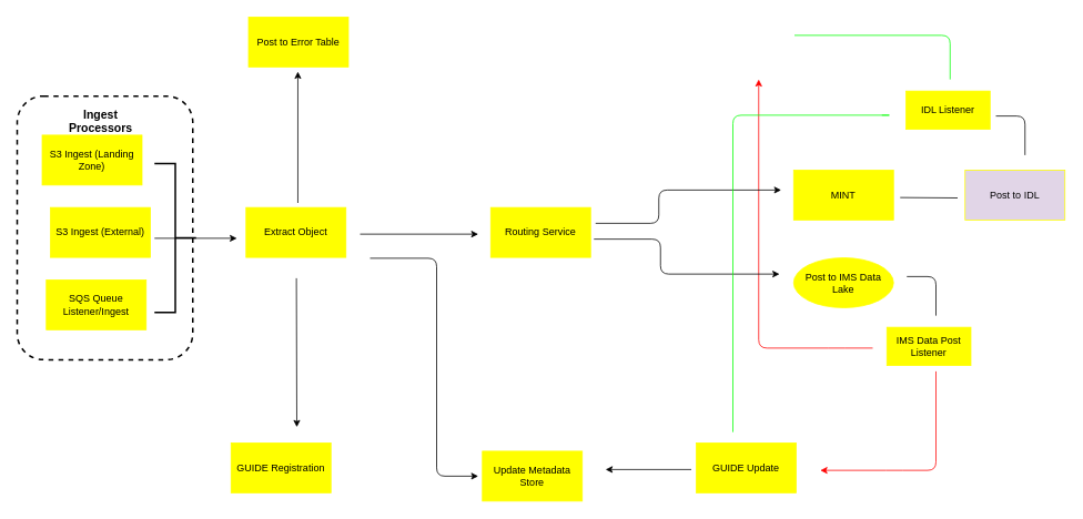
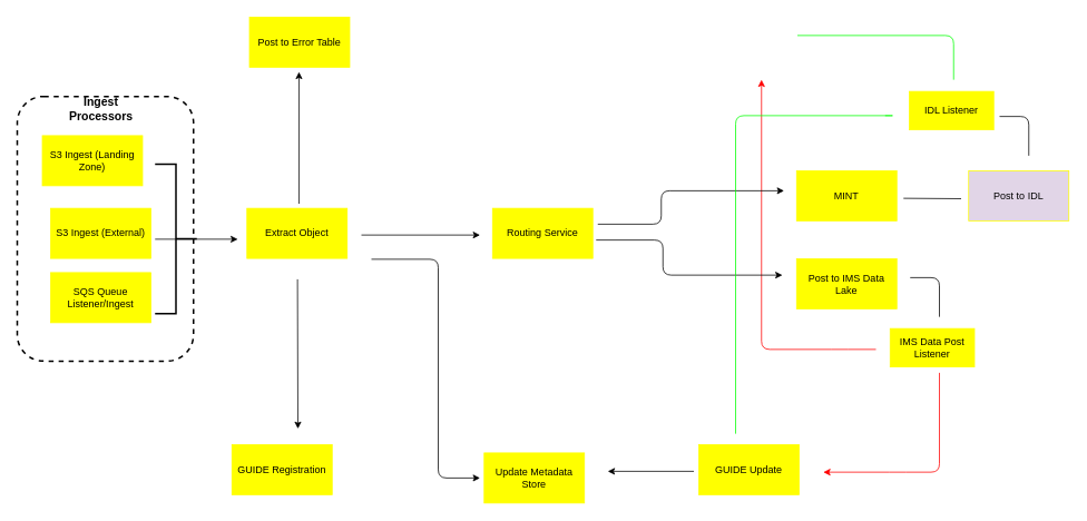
  <mxCell id="0" />
  <mxCell id="1" parent="0" />
  <mxCell id="2" value="" style="rounded=1;whiteSpace=wrap;html=1;dashed=1;strokeWidth=2;" vertex="1" parent="1"><mxGeometry x="20" y="115" width="211" height="317" as="geometry" /></mxCell>
  <mxCell id="3" value="S3 Ingest (Landing Zone)" style="rounded=0;whiteSpace=wrap;html=1;fillColor=#FFFF00;strokeColor=#FFFF00;" vertex="1" parent="1"><mxGeometry x="50" y="162" width="120" height="60" as="geometry" /></mxCell>
  <mxCell id="4" value="S3 Ingest (External)" style="rounded=0;whiteSpace=wrap;html=1;strokeColor=#FFFF00;fillColor=#FFFF00;" vertex="1" parent="1"><mxGeometry x="60" y="249" width="120" height="60" as="geometry" /></mxCell>
  <mxCell id="5" value="IDL Listener" style="rounded=0;whiteSpace=wrap;html=1;strokeColor=#FFFF00;fillColor=#FFFF00;" vertex="1" parent="1"><mxGeometry x="1088" y="109" width="101" height="46" as="geometry" /></mxCell>
  <mxCell id="6" value="Update Metadata Store" style="rounded=0;whiteSpace=wrap;html=1;strokeColor=#FFFF00;fillColor=#FFFF00;" vertex="1" parent="1"><mxGeometry x="579" y="542" width="120" height="60" as="geometry" /></mxCell>
  <mxCell id="7" value="GUIDE Registration" style="rounded=0;whiteSpace=wrap;html=1;strokeColor=#FFFF00;fillColor=#FFFF00;" vertex="1" parent="1"><mxGeometry x="277" y="532" width="120" height="60" as="geometry" /></mxCell>
  <mxCell id="8" value="Routing Service" style="rounded=0;whiteSpace=wrap;html=1;strokeColor=#FFFF00;fillColor=#FFFF00;" vertex="1" parent="1"><mxGeometry x="589" y="249" width="120" height="60" as="geometry" /></mxCell>
  <mxCell id="9" value="Extract Object" style="rounded=0;whiteSpace=wrap;html=1;strokeColor=#FFFF00;fillColor=#FFFF00;" vertex="1" parent="1"><mxGeometry x="295" y="249" width="120" height="60" as="geometry" /></mxCell>
  <mxCell id="10" value="Post to Error Table" style="rounded=0;whiteSpace=wrap;html=1;strokeColor=#FFFF00;fillColor=#FFFF00;" vertex="1" parent="1"><mxGeometry x="298" y="20" width="120" height="60" as="geometry" /></mxCell>
- <mxCell id="11" value="SQS Queue Listener/Ingest" style="rounded=0;whiteSpace=wrap;html=1;strokeColor=#FFFF00;fillColor=#FFFF00;" vertex="1" parent="1"><mxGeometry x="55" y="336" width="120" height="60" as="geometry" /></mxCell>
- <mxCell id="12" value="Ingest Processors" style="text;html=1;strokeColor=none;align=center;verticalAlign=middle;whiteSpace=wrap;rounded=0;fillColor=#ffffff;fontSize=14;fontStyle=1" vertex="1" parent="1"><mxGeometry x="62.5" y="135" width="115" height="20" as="geometry" /></mxCell>
+ <mxCell id="11" value="SQS Queue Listener/Ingest" style="rounded=0;whiteSpace=wrap;html=1;strokeColor=#FFFF00;fillColor=#FFFF00;" vertex="1" parent="1"><mxGeometry x="60" y="326" width="120" height="60" as="geometry" /></mxCell>
+ <mxCell id="12" value="Ingest Processors" style="text;html=1;strokeColor=none;align=center;verticalAlign=middle;whiteSpace=wrap;rounded=0;fillColor=#ffffff;fontSize=14;fontStyle=1" vertex="1" parent="1"><mxGeometry x="62.5" y="120" width="115" height="20" as="geometry" /></mxCell>
  <mxCell id="13" value="MINT" style="rounded=0;whiteSpace=wrap;html=1;strokeColor=#FFFF00;fillColor=#FFFF00;" vertex="1" parent="1"><mxGeometry x="953" y="204" width="120" height="60" as="geometry" /></mxCell>
- <mxCell id="14" value="Post to IMS Data Lake" style="ellipse;whiteSpace=wrap;html=1;strokeColor=#FFFF00;fillColor=#FFFF00;" vertex="1" parent="1"><mxGeometry x="953" y="309.5" width="120" height="60" as="geometry" /></mxCell>
+ <mxCell id="14" value="Post to IMS Data Lake" style="rounded=0;whiteSpace=wrap;html=1;strokeColor=#FFFF00;fillColor=#FFFF00;" vertex="1" parent="1"><mxGeometry x="953" y="309.5" width="120" height="60" as="geometry" /></mxCell>
  <mxCell id="15" value="Post to IDL" style="rounded=0;whiteSpace=wrap;html=1;strokeColor=#FFFF00;fillColor=#e1d5e7;" vertex="1" parent="1"><mxGeometry x="1159" y="204" width="120" height="60" as="geometry" /></mxCell>
  <mxCell id="16" value="GUIDE Update&lt;span style=&quot;color: rgba(0 , 0 , 0 , 0) ; font-family: monospace ; font-size: 0px&quot;&gt;%3CmxGraphModel%3E%3Croot%3E%3CmxCell%20id%3D%220%22%2F%3E%3CmxCell%20id%3D%221%22%20parent%3D%220%22%2F%3E%3CmxCell%20id%3D%222%22%20value%3D%22%22%20style%3D%22rounded%3D0%3BwhiteSpace%3Dwrap%3Bhtml%3D1%3BstrokeColor%3D%23FFFF00%3BfillColor%3D%23FFFF00%3B%22%20vertex%3D%221%22%20parent%3D%221%22%3E%3CmxGeometry%20x%3D%221018%22%20y%3D%22146%22%20width%3D%22120%22%20height%3D%2260%22%20as%3D%22geometry%22%2F%3E%3C%2FmxCell%3E%3C%2Froot%3E%3C%2FmxGraphModel%3E&lt;/span&gt;" style="rounded=0;whiteSpace=wrap;html=1;strokeColor=#FFFF00;fillColor=#FFFF00;" vertex="1" parent="1"><mxGeometry x="836" y="532" width="120" height="60" as="geometry" /></mxCell>
  <mxCell id="17" value="IMS Data Post Listener" style="rounded=0;whiteSpace=wrap;html=1;strokeColor=#FFFF00;fillColor=#FFFF00;" vertex="1" parent="1"><mxGeometry x="1065" y="393" width="101" height="46" as="geometry" /></mxCell>
  <mxCell id="18" value="" style="endArrow=none;html=1;fontSize=14;" edge="1" parent="1"><mxGeometry width="50" height="50" relative="1" as="geometry"><mxPoint x="1081" y="237" as="sourcePoint" /><mxPoint x="1150" y="237.5" as="targetPoint" /></mxGeometry></mxCell>
  <mxCell id="19" value="" style="endArrow=classic;html=1;fontSize=14;" edge="1" parent="1"><mxGeometry width="50" height="50" relative="1" as="geometry"><mxPoint x="185" y="286" as="sourcePoint" /><mxPoint x="284" y="286" as="targetPoint" /></mxGeometry></mxCell>
  <mxCell id="20" value="" style="endArrow=classic;html=1;fontSize=14;" edge="1" parent="1"><mxGeometry width="50" height="50" relative="1" as="geometry"><mxPoint x="357.29" y="243.5" as="sourcePoint" /><mxPoint x="357.29" y="85.64" as="targetPoint" /></mxGeometry></mxCell>
  <mxCell id="21" value="" style="endArrow=classic;html=1;fontSize=14;" edge="1" parent="1"><mxGeometry width="50" height="50" relative="1" as="geometry"><mxPoint x="355.5" y="334" as="sourcePoint" /><mxPoint x="356" y="513" as="targetPoint" /></mxGeometry></mxCell>
  <mxCell id="22" value="" style="endArrow=classic;html=1;fontSize=14;" edge="1" parent="1"><mxGeometry width="50" height="50" relative="1" as="geometry"><mxPoint x="432" y="281" as="sourcePoint" /><mxPoint x="574" y="281" as="targetPoint" /></mxGeometry></mxCell>
  <mxCell id="23" value="" style="endArrow=classic;html=1;fontSize=14;" edge="1" parent="1"><mxGeometry width="50" height="50" relative="1" as="geometry"><mxPoint x="830" y="564" as="sourcePoint" /><mxPoint x="727" y="564" as="targetPoint" /></mxGeometry></mxCell>
  <mxCell id="24" value="" style="edgeStyle=orthogonalEdgeStyle;elbow=horizontal;endArrow=none;html=1;fontSize=14;strokeColor=#FF0000;endFill=0;startArrow=classic;startFill=1;" edge="1" parent="1"><mxGeometry width="50" height="50" relative="1" as="geometry"><mxPoint x="911" y="95" as="sourcePoint" /><mxPoint x="1048" y="418" as="targetPoint" /><Array as="points"><mxPoint x="911" y="418" /><mxPoint x="1005" y="418" /></Array></mxGeometry></mxCell>
  <mxCell id="25" value="" style="edgeStyle=orthogonalEdgeStyle;elbow=horizontal;endArrow=classic;html=1;fontSize=14;" edge="1" parent="1"><mxGeometry width="50" height="50" relative="1" as="geometry"><mxPoint x="713" y="287" as="sourcePoint" /><mxPoint x="936" y="329" as="targetPoint" /><Array as="points"><mxPoint x="793" y="287" /><mxPoint x="793" y="329" /></Array></mxGeometry></mxCell>
  <mxCell id="26" value="" style="edgeStyle=orthogonalEdgeStyle;elbow=horizontal;endArrow=classic;html=1;fontSize=14;" edge="1" parent="1"><mxGeometry width="50" height="50" relative="1" as="geometry"><mxPoint x="715" y="268" as="sourcePoint" /><mxPoint x="938" y="228" as="targetPoint" /><Array as="points"><mxPoint x="791" y="268" /><mxPoint x="791" y="228" /></Array></mxGeometry></mxCell>
  <mxCell id="27" value="" style="strokeWidth=2;html=1;shape=mxgraph.flowchart.annotation_2;align=left;labelPosition=right;pointerEvents=1;fillColor=#FFFF00;fontSize=14;rotation=-180;" vertex="1" parent="1"><mxGeometry x="185" y="196" width="50" height="179" as="geometry" /></mxCell>
  <mxCell id="28" value="" style="edgeStyle=orthogonalEdgeStyle;elbow=horizontal;endArrow=none;html=1;fontSize=14;endFill=0;strokeColor=#00FF00;" edge="1" parent="1"><mxGeometry width="50" height="50" relative="1" as="geometry"><mxPoint x="1059" y="138" as="sourcePoint" /><mxPoint x="880" y="519" as="targetPoint" /><Array as="points"><mxPoint x="1072" y="138" /><mxPoint x="880" y="138" /><mxPoint x="880" y="519" /></Array></mxGeometry></mxCell>
  <mxCell id="29" value="" style="edgeStyle=orthogonalEdgeStyle;elbow=horizontal;endArrow=none;html=1;fontSize=14;endFill=0;strokeColor=#00FF00;" edge="1" parent="1"><mxGeometry width="50" height="50" relative="1" as="geometry"><mxPoint x="1141" y="95" as="sourcePoint" /><mxPoint x="954" y="42" as="targetPoint" /><Array as="points"><mxPoint x="1141" y="42" /></Array></mxGeometry></mxCell>
  <mxCell id="30" value="" style="edgeStyle=elbowEdgeStyle;elbow=vertical;endArrow=none;html=1;fontSize=14;endFill=0;" edge="1" parent="1"><mxGeometry width="50" height="50" relative="1" as="geometry"><mxPoint x="1089" y="332" as="sourcePoint" /><mxPoint x="1124" y="379" as="targetPoint" /><Array as="points"><mxPoint x="1132" y="332" /></Array></mxGeometry></mxCell>
  <mxCell id="31" value="" style="edgeStyle=elbowEdgeStyle;elbow=vertical;endArrow=none;html=1;fontSize=14;endFill=0;" edge="1" parent="1"><mxGeometry width="50" height="50" relative="1" as="geometry"><mxPoint x="1196" y="139" as="sourcePoint" /><mxPoint x="1231" y="186" as="targetPoint" /><Array as="points"><mxPoint x="1239" y="139" /></Array></mxGeometry></mxCell>
  <mxCell id="32" value="" style="edgeStyle=orthogonalEdgeStyle;elbow=horizontal;endArrow=classic;html=1;fontSize=14;" edge="1" parent="1"><mxGeometry width="50" height="50" relative="1" as="geometry"><mxPoint x="444" y="310" as="sourcePoint" /><mxPoint x="574" y="572" as="targetPoint" /><Array as="points"><mxPoint x="524" y="310" /><mxPoint x="524" y="572" /></Array></mxGeometry></mxCell>
  <mxCell id="33" value="" style="edgeStyle=segmentEdgeStyle;endArrow=none;html=1;strokeColor=#FF0000;fontSize=14;endFill=0;startArrow=classic;startFill=1;" edge="1" parent="1"><mxGeometry width="50" height="50" relative="1" as="geometry"><mxPoint x="985" y="565" as="sourcePoint" /><mxPoint x="1124" y="446" as="targetPoint" /><Array as="points"><mxPoint x="1074" y="565" /><mxPoint x="1124" y="565" /></Array></mxGeometry></mxCell>
